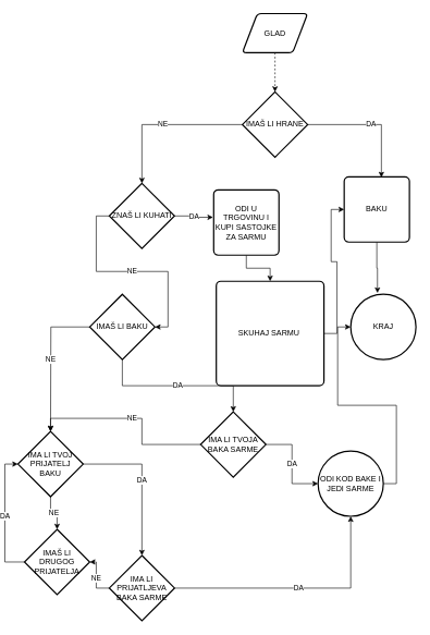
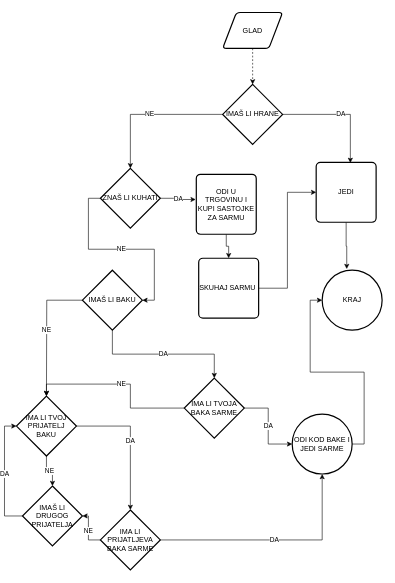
  <mxCell id="0" />
  <mxCell id="1" parent="0" />
  <mxCell id="2" style="edgeStyle=orthogonalEdgeStyle;rounded=0;orthogonalLoop=1;jettySize=auto;html=1;dashed=1;" parent="1" source="3" target="6" edge="1"><mxGeometry relative="1" as="geometry" /></mxCell>
  <mxCell id="3" value="GLAD" style="shape=parallelogram;html=1;strokeWidth=2;perimeter=parallelogramPerimeter;whiteSpace=wrap;rounded=1;arcSize=12;size=0.23;" parent="1" vertex="1"><mxGeometry x="364" y="20" width="100" height="60" as="geometry" /></mxCell>
  <mxCell id="4" value="NE" style="edgeStyle=orthogonalEdgeStyle;rounded=0;orthogonalLoop=1;jettySize=auto;html=1;entryX=0.5;entryY=0;entryDx=0;entryDy=0;entryPerimeter=0;" parent="1" source="6" target="9" edge="1"><mxGeometry relative="1" as="geometry"><mxPoint x="220" y="310" as="targetPoint" /></mxGeometry></mxCell>
  <mxCell id="5" value="DA" style="edgeStyle=orthogonalEdgeStyle;rounded=0;orthogonalLoop=1;jettySize=auto;html=1;entryX=0.57;entryY=0.01;entryDx=0;entryDy=0;entryPerimeter=0;" parent="1" source="6" target="11" edge="1"><mxGeometry relative="1" as="geometry"><mxPoint x="570" y="310" as="targetPoint" /></mxGeometry></mxCell>
  <mxCell id="6" value="IMAŠ LI HRANE" style="strokeWidth=2;html=1;shape=mxgraph.flowchart.decision;whiteSpace=wrap;" parent="1" vertex="1"><mxGeometry x="364" y="140" width="100" height="100" as="geometry" /></mxCell>
  <mxCell id="7" value="NE" style="edgeStyle=orthogonalEdgeStyle;rounded=0;orthogonalLoop=1;jettySize=auto;html=1;exitX=0;exitY=0.5;exitDx=0;exitDy=0;exitPerimeter=0;entryX=1;entryY=0.5;entryDx=0;entryDy=0;entryPerimeter=0;" parent="1" source="9" target="15" edge="1"><mxGeometry relative="1" as="geometry" /></mxCell>
  <mxCell id="8" value="DA" style="edgeStyle=orthogonalEdgeStyle;rounded=0;orthogonalLoop=1;jettySize=auto;html=1;exitX=1;exitY=0.5;exitDx=0;exitDy=0;exitPerimeter=0;entryX=-0.01;entryY=0.42;entryDx=0;entryDy=0;entryPerimeter=0;" parent="1" source="9" target="17" edge="1"><mxGeometry relative="1" as="geometry" /></mxCell>
  <mxCell id="9" value="ZNAŠ LI KUHATI" style="strokeWidth=2;html=1;shape=mxgraph.flowchart.decision;whiteSpace=wrap;" parent="1" vertex="1"><mxGeometry x="160" y="280" width="100" height="100" as="geometry" /></mxCell>
  <mxCell id="10" style="edgeStyle=orthogonalEdgeStyle;rounded=0;orthogonalLoop=1;jettySize=auto;html=1;entryX=0.41;entryY=-0.02;entryDx=0;entryDy=0;entryPerimeter=0;" parent="1" source="11" target="12" edge="1"><mxGeometry relative="1" as="geometry"><mxPoint x="530" y="470" as="targetPoint" /></mxGeometry></mxCell>
- <mxCell id="11" value="BAKU" style="rounded=1;whiteSpace=wrap;html=1;absoluteArcSize=1;arcSize=14;strokeWidth=2;" parent="1" vertex="1"><mxGeometry x="520" y="270" width="100" height="100" as="geometry" /></mxCell>
+ <mxCell id="11" value="JEDI" style="rounded=1;whiteSpace=wrap;html=1;absoluteArcSize=1;arcSize=14;strokeWidth=2;" parent="1" vertex="1"><mxGeometry x="520" y="270" width="100" height="100" as="geometry" /></mxCell>
  <mxCell id="12" value="KRAJ" style="strokeWidth=2;html=1;shape=mxgraph.flowchart.start_2;whiteSpace=wrap;" parent="1" vertex="1"><mxGeometry x="530" y="450" width="100" height="100" as="geometry" /></mxCell>
  <mxCell id="13" value="DA" style="edgeStyle=orthogonalEdgeStyle;rounded=0;orthogonalLoop=1;jettySize=auto;html=1;exitX=0.5;exitY=1;exitDx=0;exitDy=0;exitPerimeter=0;entryX=0.5;entryY=0;entryDx=0;entryDy=0;entryPerimeter=0;" parent="1" source="15" target="20" edge="1"><mxGeometry relative="1" as="geometry"><mxPoint x="280" y="665" as="targetPoint" /></mxGeometry></mxCell>
  <mxCell id="14" value="NE" style="edgeStyle=orthogonalEdgeStyle;rounded=0;orthogonalLoop=1;jettySize=auto;html=1;exitX=0;exitY=0.5;exitDx=0;exitDy=0;exitPerimeter=0;entryX=0.5;entryY=0;entryDx=0;entryDy=0;" parent="1" source="15" edge="1"><mxGeometry relative="1" as="geometry"><mxPoint x="70" y="660" as="targetPoint" /></mxGeometry></mxCell>
  <mxCell id="15" value="IMAŠ LI BAKU" style="strokeWidth=2;html=1;shape=mxgraph.flowchart.decision;whiteSpace=wrap;" parent="1" vertex="1"><mxGeometry x="130" y="450" width="100" height="100" as="geometry" /></mxCell>
  <mxCell id="16" style="edgeStyle=orthogonalEdgeStyle;rounded=0;orthogonalLoop=1;jettySize=auto;html=1;exitX=0.5;exitY=1;exitDx=0;exitDy=0;entryX=0.5;entryY=0;entryDx=0;entryDy=0;" parent="1" source="17" target="31" edge="1"><mxGeometry relative="1" as="geometry" /></mxCell>
  <mxCell id="17" value="ODI U TRGOVINU I KUPI SASTOJKE ZA SARMU" style="rounded=1;whiteSpace=wrap;html=1;absoluteArcSize=1;arcSize=14;strokeWidth=2;" parent="1" vertex="1"><mxGeometry x="320" y="290" width="100" height="100" as="geometry" /></mxCell>
  <mxCell id="18" value="DA" style="edgeStyle=orthogonalEdgeStyle;rounded=0;orthogonalLoop=1;jettySize=auto;html=1;entryX=0;entryY=0.5;entryDx=0;entryDy=0;" parent="1" source="20" target="22" edge="1"><mxGeometry relative="1" as="geometry" /></mxCell>
  <mxCell id="19" value="NE" style="edgeStyle=orthogonalEdgeStyle;rounded=0;orthogonalLoop=1;jettySize=auto;html=1;exitX=0;exitY=0.5;exitDx=0;exitDy=0;exitPerimeter=0;entryX=0.5;entryY=0;entryDx=0;entryDy=0;entryPerimeter=0;" parent="1" source="20" target="28" edge="1"><mxGeometry relative="1" as="geometry" /></mxCell>
  <mxCell id="20" value="IMA LI TVOJA BAKA SARME" style="strokeWidth=2;html=1;shape=mxgraph.flowchart.decision;whiteSpace=wrap;" parent="1" vertex="1"><mxGeometry x="300" y="630" width="100" height="100" as="geometry" /></mxCell>
  <mxCell id="21" style="edgeStyle=orthogonalEdgeStyle;rounded=0;orthogonalLoop=1;jettySize=auto;html=1;exitX=1;exitY=0.5;exitDx=0;exitDy=0;entryX=0;entryY=0.5;entryDx=0;entryDy=0;entryPerimeter=0;" parent="1" source="22" target="12" edge="1"><mxGeometry relative="1" as="geometry" /></mxCell>
  <mxCell id="22" value="ODI KOD BAKE I JEDI SARME" style="ellipse;whiteSpace=wrap;html=1;absoluteArcSize=1;arcSize=14;strokeWidth=2;" parent="1" vertex="1"><mxGeometry x="480" y="690" width="100" height="100" as="geometry" /></mxCell>
  <mxCell id="23" value="NE" style="edgeStyle=orthogonalEdgeStyle;rounded=0;orthogonalLoop=1;jettySize=auto;html=1;exitX=0;exitY=0.5;exitDx=0;exitDy=0;exitPerimeter=0;entryX=1;entryY=0.5;entryDx=0;entryDy=0;entryPerimeter=0;" parent="1" source="25" target="32" edge="1"><mxGeometry relative="1" as="geometry"><mxPoint x="70" y="880" as="targetPoint" /></mxGeometry></mxCell>
  <mxCell id="24" value="DA" style="edgeStyle=orthogonalEdgeStyle;rounded=0;orthogonalLoop=1;jettySize=auto;html=1;exitX=1;exitY=0.5;exitDx=0;exitDy=0;exitPerimeter=0;entryX=0.5;entryY=1;entryDx=0;entryDy=0;" parent="1" source="25" target="22" edge="1"><mxGeometry relative="1" as="geometry" /></mxCell>
  <mxCell id="25" value="IMA LI PRIJATLJEVA BAKA SARME" style="strokeWidth=2;html=1;shape=mxgraph.flowchart.decision;whiteSpace=wrap;" parent="1" vertex="1"><mxGeometry x="160" y="850" width="100" height="100" as="geometry" /></mxCell>
  <mxCell id="26" value="NE" style="edgeStyle=orthogonalEdgeStyle;rounded=0;orthogonalLoop=1;jettySize=auto;html=1;exitX=0.5;exitY=1;exitDx=0;exitDy=0;exitPerimeter=0;entryX=0.5;entryY=0;entryDx=0;entryDy=0;entryPerimeter=0;" parent="1" source="28" target="32" edge="1"><mxGeometry relative="1" as="geometry"><mxPoint x="70" y="820" as="targetPoint" /></mxGeometry></mxCell>
  <mxCell id="27" value="DA" style="edgeStyle=orthogonalEdgeStyle;rounded=0;orthogonalLoop=1;jettySize=auto;html=1;exitX=1;exitY=0.5;exitDx=0;exitDy=0;exitPerimeter=0;entryX=0.5;entryY=0;entryDx=0;entryDy=0;entryPerimeter=0;" parent="1" source="28" target="25" edge="1"><mxGeometry relative="1" as="geometry" /></mxCell>
  <mxCell id="28" value="IMA LI TVOJ PRIJATELJ&lt;br&gt;BAKU" style="strokeWidth=2;html=1;shape=mxgraph.flowchart.decision;whiteSpace=wrap;" parent="1" vertex="1"><mxGeometry x="20" y="660" width="100" height="100" as="geometry" /></mxCell>
  <mxCell id="29" value="DA" style="edgeStyle=orthogonalEdgeStyle;rounded=0;orthogonalLoop=1;jettySize=auto;html=1;exitX=0;exitY=0.5;exitDx=0;exitDy=0;entryX=0;entryY=0.5;entryDx=0;entryDy=0;entryPerimeter=0;exitPerimeter=0;" parent="1" source="32" target="28" edge="1"><mxGeometry relative="1" as="geometry"><mxPoint x="31.5" y="850" as="sourcePoint" /></mxGeometry></mxCell>
  <mxCell id="30" style="edgeStyle=orthogonalEdgeStyle;rounded=0;orthogonalLoop=1;jettySize=auto;html=1;exitX=1;exitY=0.5;exitDx=0;exitDy=0;entryX=0;entryY=0.5;entryDx=0;entryDy=0;" parent="1" source="31" target="11" edge="1"><mxGeometry relative="1" as="geometry" /></mxCell>
- <mxCell id="31" value="SKUHAJ SARMU&amp;nbsp;" style="rounded=1;whiteSpace=wrap;html=1;absoluteArcSize=1;arcSize=14;strokeWidth=2;" parent="1" vertex="1"><mxGeometry x="324" y="430" width="165" height="160" as="geometry" /></mxCell>
+ <mxCell id="31" value="SKUHAJ SARMU&amp;nbsp;" style="rounded=1;whiteSpace=wrap;html=1;absoluteArcSize=1;arcSize=14;strokeWidth=2;" parent="1" vertex="1"><mxGeometry x="324" y="430" width="100" height="100" as="geometry" /></mxCell>
  <mxCell id="32" value="IMAŠ LI DRUGOG PRIJATELJA" style="strokeWidth=2;html=1;shape=mxgraph.flowchart.decision;whiteSpace=wrap;" vertex="1" parent="1"><mxGeometry x="30" y="810" width="100" height="100" as="geometry" /></mxCell>
